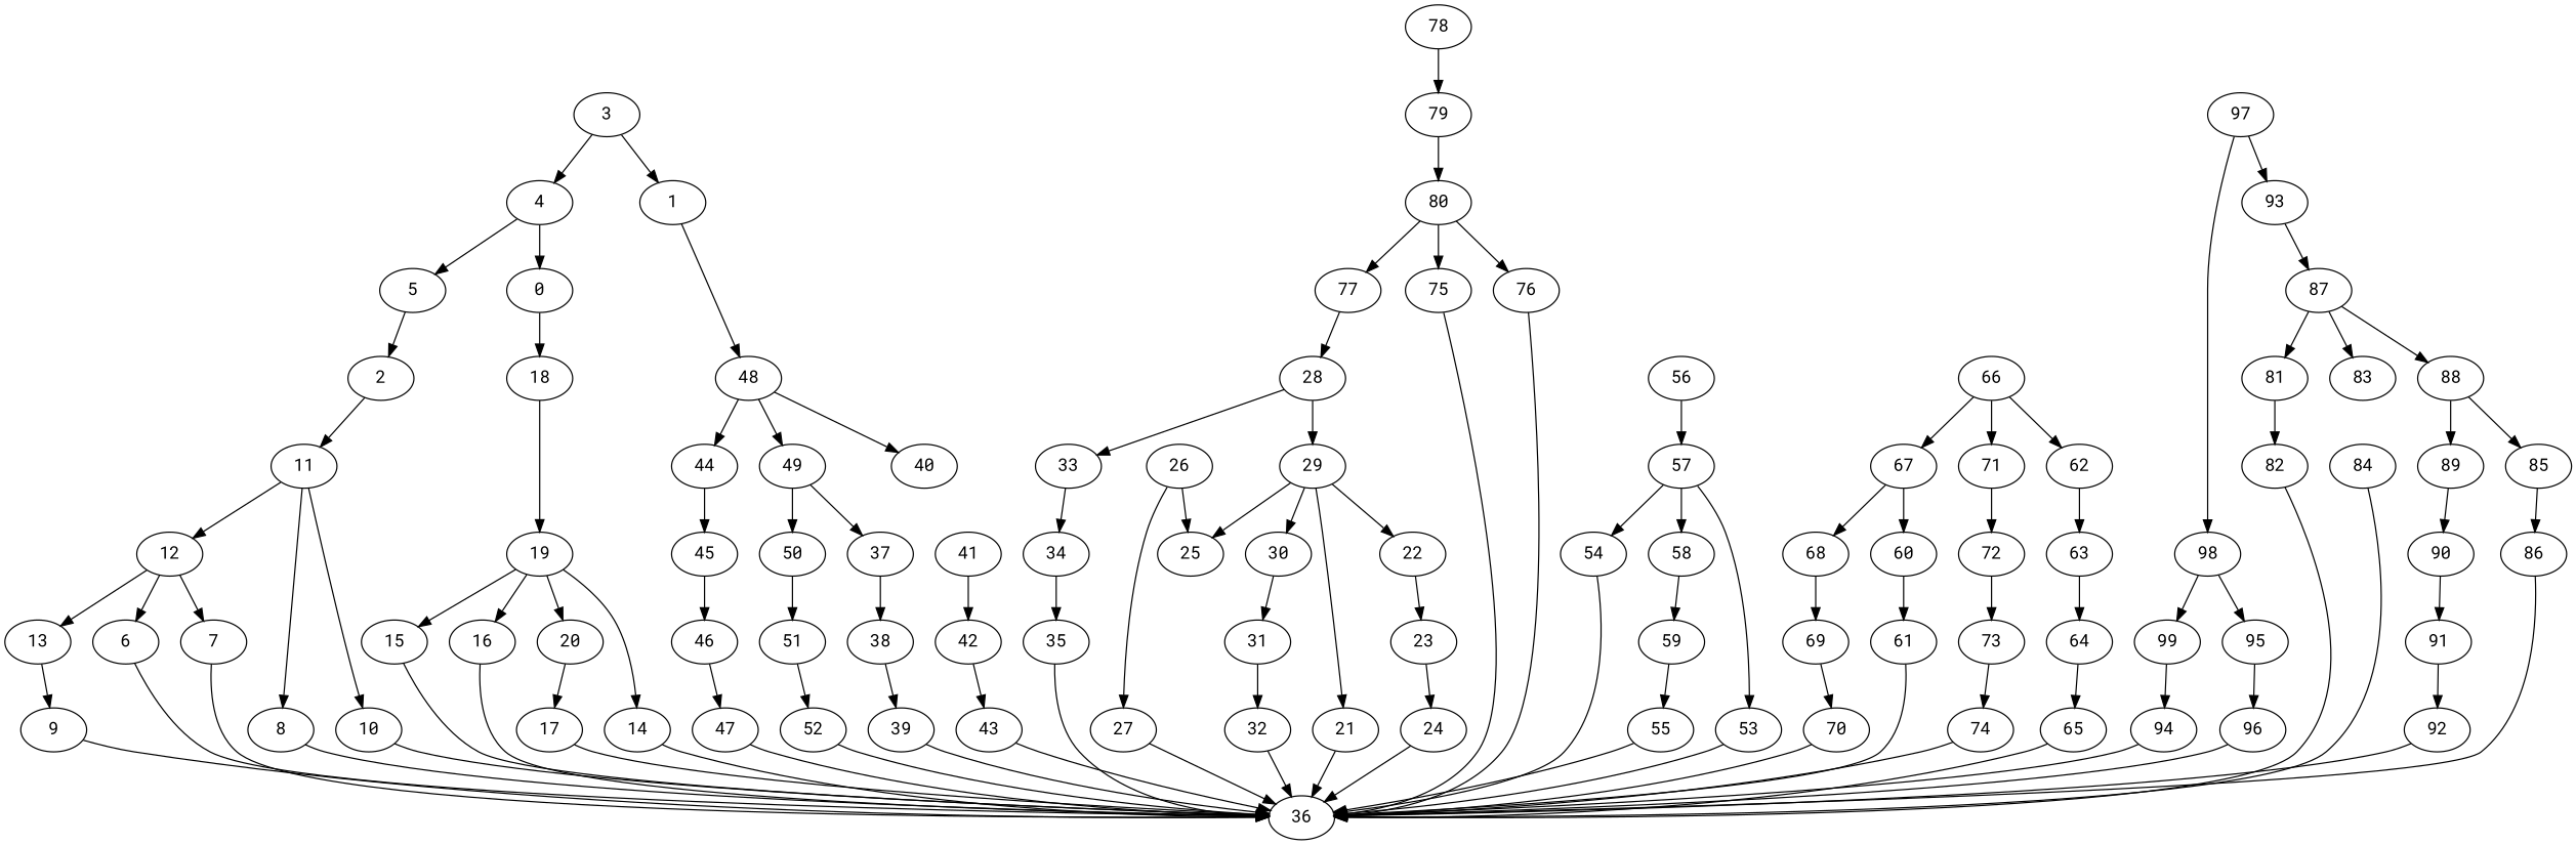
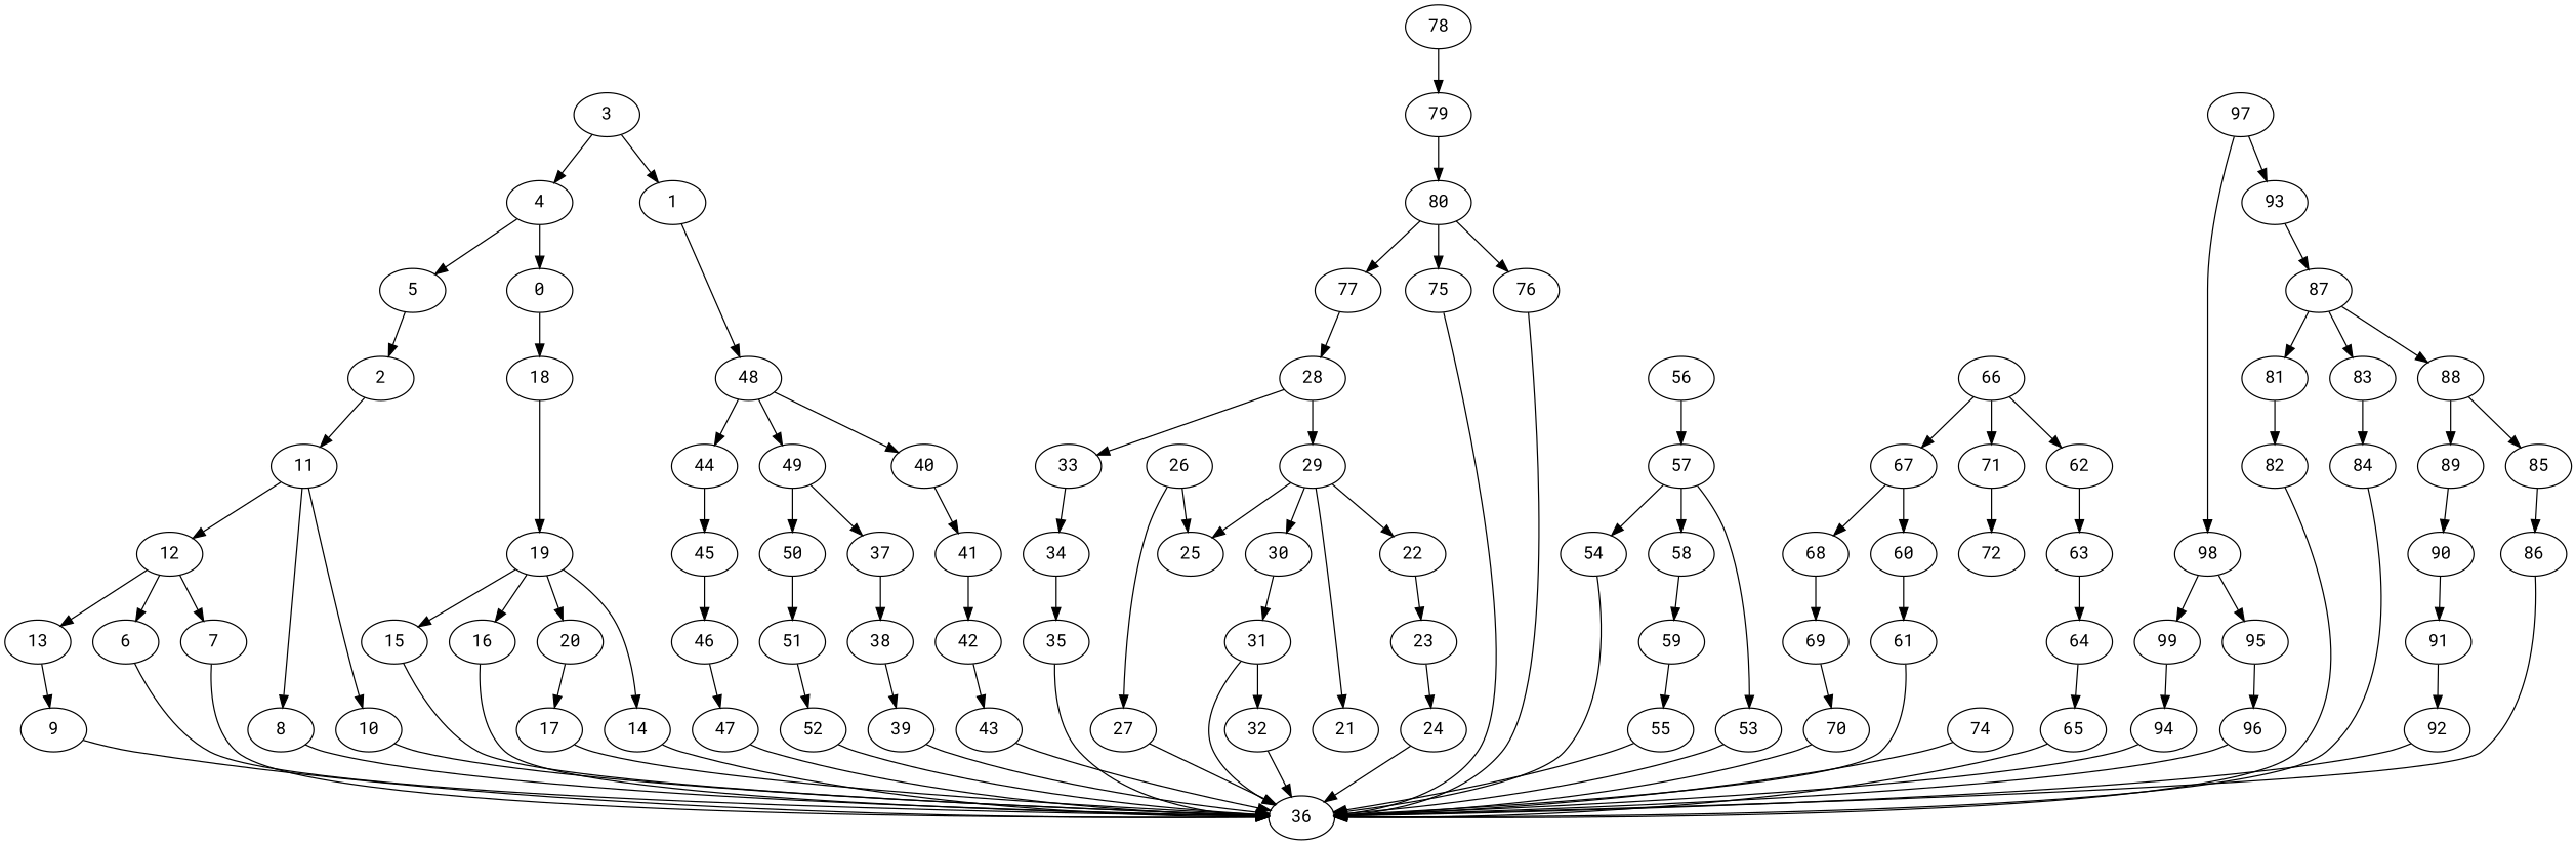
  strict digraph {
    fontname="Roboto Mono"
    node [exec=65 fontname="Roboto Mono"]
    edge [comm=9 fontname="Roboto Mono"]
    0 [exec=161]
    18 [exec=102]
    19 [exec=177]
    1 [exec=157]
    48 [exec=66]
    40 [exec=139]
    44 [exec=67]
    49
    2 [exec=67]
    11 [exec=61]
    8 [exec=151]
    10 [exec=106]
    12 [exec=192]
    3 [exec=111]
    4 [exec=73]
    5 [exec=191]
    6 [exec=197]
    36 [exec=137]
    7 [exec=199]
    9 [exec=62]
    13 [exec=84]
    14 [exec=190]
    15 [exec=66]
    16 [exec=194]
    17
    20 [exec=186]
    21 [exec=96]
    22 [exec=112]
    23 [exec=70]
    24 [exec=197]
    25 [exec=126]
    26 [exec=184]
    27 [exec=176]
    28 [exec=137]
    29 [exec=164]
    33 [exec=181]
    30 [exec=123]
    34 [exec=157]
    31 [exec=68]
    32 [exec=80]
    35 [exec=92]
    37 [exec=196]
    38 [exec=130]
    39 [exec=137]
    41 [exec=177]
    42 [exec=198]
    43 [exec=166]
    45 [exec=73]
    46 [exec=119]
    47 [exec=171]
    50 [exec=129]
    51 [exec=197]
    52 [exec=164]
    53 [exec=140]
    54 [exec=93]
    55 [exec=79]
    56 [exec=176]
    57
    58 [exec=105]
    59 [exec=123]
    60 [exec=164]
    61 [exec=152]
    62 [exec=190]
    63 [exec=121]
    64 [exec=85]
    65 [exec=160]
    66 [exec=190]
    67 [exec=121]
    71 [exec=109]
    68 [exec=156]
    72 [exec=88]
    69 [exec=141]
    70 [exec=147]
-   73 [exec=71]
    74 [exec=95]
    75 [exec=186]
    76 [exec=144]
    77 [exec=194]
    78 [exec=131]
    79 [exec=82]
    80 [exec=181]
    81 [exec=150]
    82 [exec=151]
    83 [exec=152]
    84 [exec=150]
    85 [exec=76]
    86 [exec=173]
    87 [exec=152]
    88
    89 [exec=98]
    90 [exec=67]
    91 [exec=103]
    92 [exec=162]
    93 [exec=187]
    94 [exec=75]
    95 [exec=143]
    96 [exec=56]
    97 [exec=68]
    98 [exec=103]
    99 [exec=146]
    0 -> 18 [comm=17]
    18 -> 19 [comm=12]
    19 -> 14 [comm=13]
    19 -> 15 [comm=18]
    19 -> 16
    19 -> 20 [comm=15]
    1 -> 48 [comm=7]
    48 -> 40 [comm=19]
    48 -> 44 [comm=20]
    48 -> 49 [comm=13]
+   40 -> 41 [comm=6]
    44 -> 45 [comm=7]
    49 -> 37 [comm=13]
    49 -> 50 [comm=12]
    2 -> 11 [comm=10]
    11 -> 8 [comm=5]
    11 -> 10 [comm=8]
    11 -> 12 [comm=5]
    8 -> 36 [comm=16]
    10 -> 36
    12 -> 6 [comm=18]
    12 -> 7 [comm=11]
    12 -> 13
    3 -> 1
    3 -> 4 [comm=10]
    4 -> 0
    4 -> 5 [comm=5]
    5 -> 2 [comm=19]
    6 -> 36
    7 -> 36 [comm=20]
    9 -> 36
    13 -> 9 [comm=11]
    14 -> 36 [comm=5]
    15 -> 36 [comm=13]
    16 -> 36 [comm=11]
    17 -> 36 [comm=14]
    20 -> 17 [comm=6]
-   21 -> 36 [comm=16]
+   31 -> 36 [comm=16]
    22 -> 23 [comm=19]
    23 -> 24 [comm=18]
    24 -> 36
    26 -> 25
    26 -> 27 [comm=5]
    27 -> 36 [comm=19]
    28 -> 29 [comm=10]
    28 -> 33 [comm=5]
    29 -> 21 [comm=10]
    29 -> 22
    29 -> 25 [comm=20]
    29 -> 30
    33 -> 34 [comm=20]
    30 -> 31 [comm=8]
    34 -> 35 [comm=8]
    31 -> 32 [comm=6]
    32 -> 36 [comm=15]
    35 -> 36 [comm=6]
    37 -> 38 [comm=12]
    38 -> 39 [comm=11]
    39 -> 36 [comm=13]
    41 -> 42 [comm=8]
    42 -> 43 [comm=19]
    43 -> 36 [comm=5]
    45 -> 46 [comm=19]
    46 -> 47 [comm=15]
    47 -> 36 [comm=11]
    50 -> 51 [comm=11]
    51 -> 52 [comm=19]
    52 -> 36
    53 -> 36 [comm=18]
    54 -> 36 [comm=8]
    55 -> 36 [comm=17]
    56 -> 57 [comm=19]
    57 -> 53 [comm=7]
    57 -> 54 [comm=12]
    57 -> 58 [comm=15]
    58 -> 59 [comm=18]
    59 -> 55 [comm=7]
    60 -> 61 [comm=11]
    61 -> 36 [comm=14]
    62 -> 63 [comm=8]
    63 -> 64
    64 -> 65 [comm=16]
    65 -> 36
    66 -> 62
    66 -> 67 [comm=13]
    66 -> 71 [comm=19]
    67 -> 60 [comm=8]
    67 -> 68 [comm=12]
    71 -> 72 [comm=12]
    68 -> 69 [comm=17]
-   72 -> 73 [comm=10]
    69 -> 70 [comm=20]
    70 -> 36 [comm=10]
-   73 -> 74 [comm=18]
    74 -> 36 [comm=17]
    75 -> 36 [comm=15]
    76 -> 36 [comm=18]
    77 -> 28 [comm=11]
    78 -> 79 [comm=16]
    79 -> 80 [comm=15]
    80 -> 75 [comm=7]
    80 -> 76 [comm=16]
    80 -> 77 [comm=5]
    81 -> 82 [comm=15]
    82 -> 36 [comm=19]
+   83 -> 84 [comm=19]
    84 -> 36 [comm=5]
    85 -> 86 [comm=17]
    86 -> 36 [comm=15]
    87 -> 81 [comm=7]
    87 -> 83 [comm=8]
    87 -> 88 [comm=14]
    88 -> 85 [comm=8]
    88 -> 89 [comm=12]
    89 -> 90 [comm=7]
    90 -> 91 [comm=13]
    91 -> 92 [comm=13]
    92 -> 36 [comm=6]
    93 -> 87 [comm=10]
    94 -> 36 [comm=13]
    95 -> 96
    96 -> 36 [comm=18]
    97 -> 93 [comm=17]
    97 -> 98 [comm=13]
    98 -> 95 [comm=20]
    98 -> 99
    99 -> 94 [comm=15]
  }
